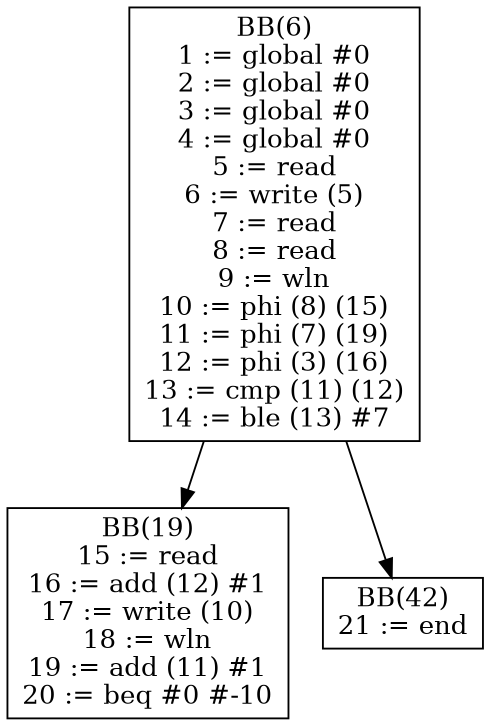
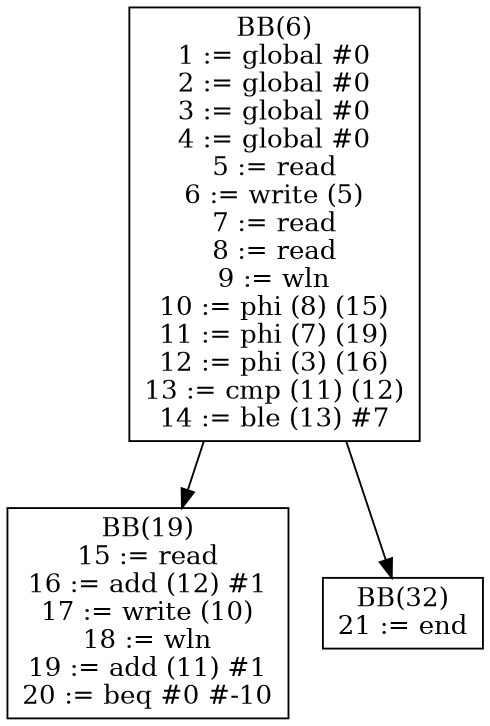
  digraph {
    node [shape=box]
    n1 [label="BB(6)\n1 := global #0\n2 := global #0\n3 := global #0\n4 := global #0\n5 := read\n6 := write (5)\n7 := read\n8 := read\n9 := wln\n10 := phi (8) (15)\n11 := phi (7) (19)\n12 := phi (3) (16)\n13 := cmp (11) (12)\n14 := ble (13) #7\n"]
    n2 [label="BB(19)\n15 := read\n16 := add (12) #1\n17 := write (10)\n18 := wln\n19 := add (11) #1\n20 := beq #0 #-10\n"]
-   n3 [label="BB(42)\n21 := end\n"]
+   n3 [label="BB(32)\n21 := end\n"]
    n1 -> n2
    n1 -> n3
  }
